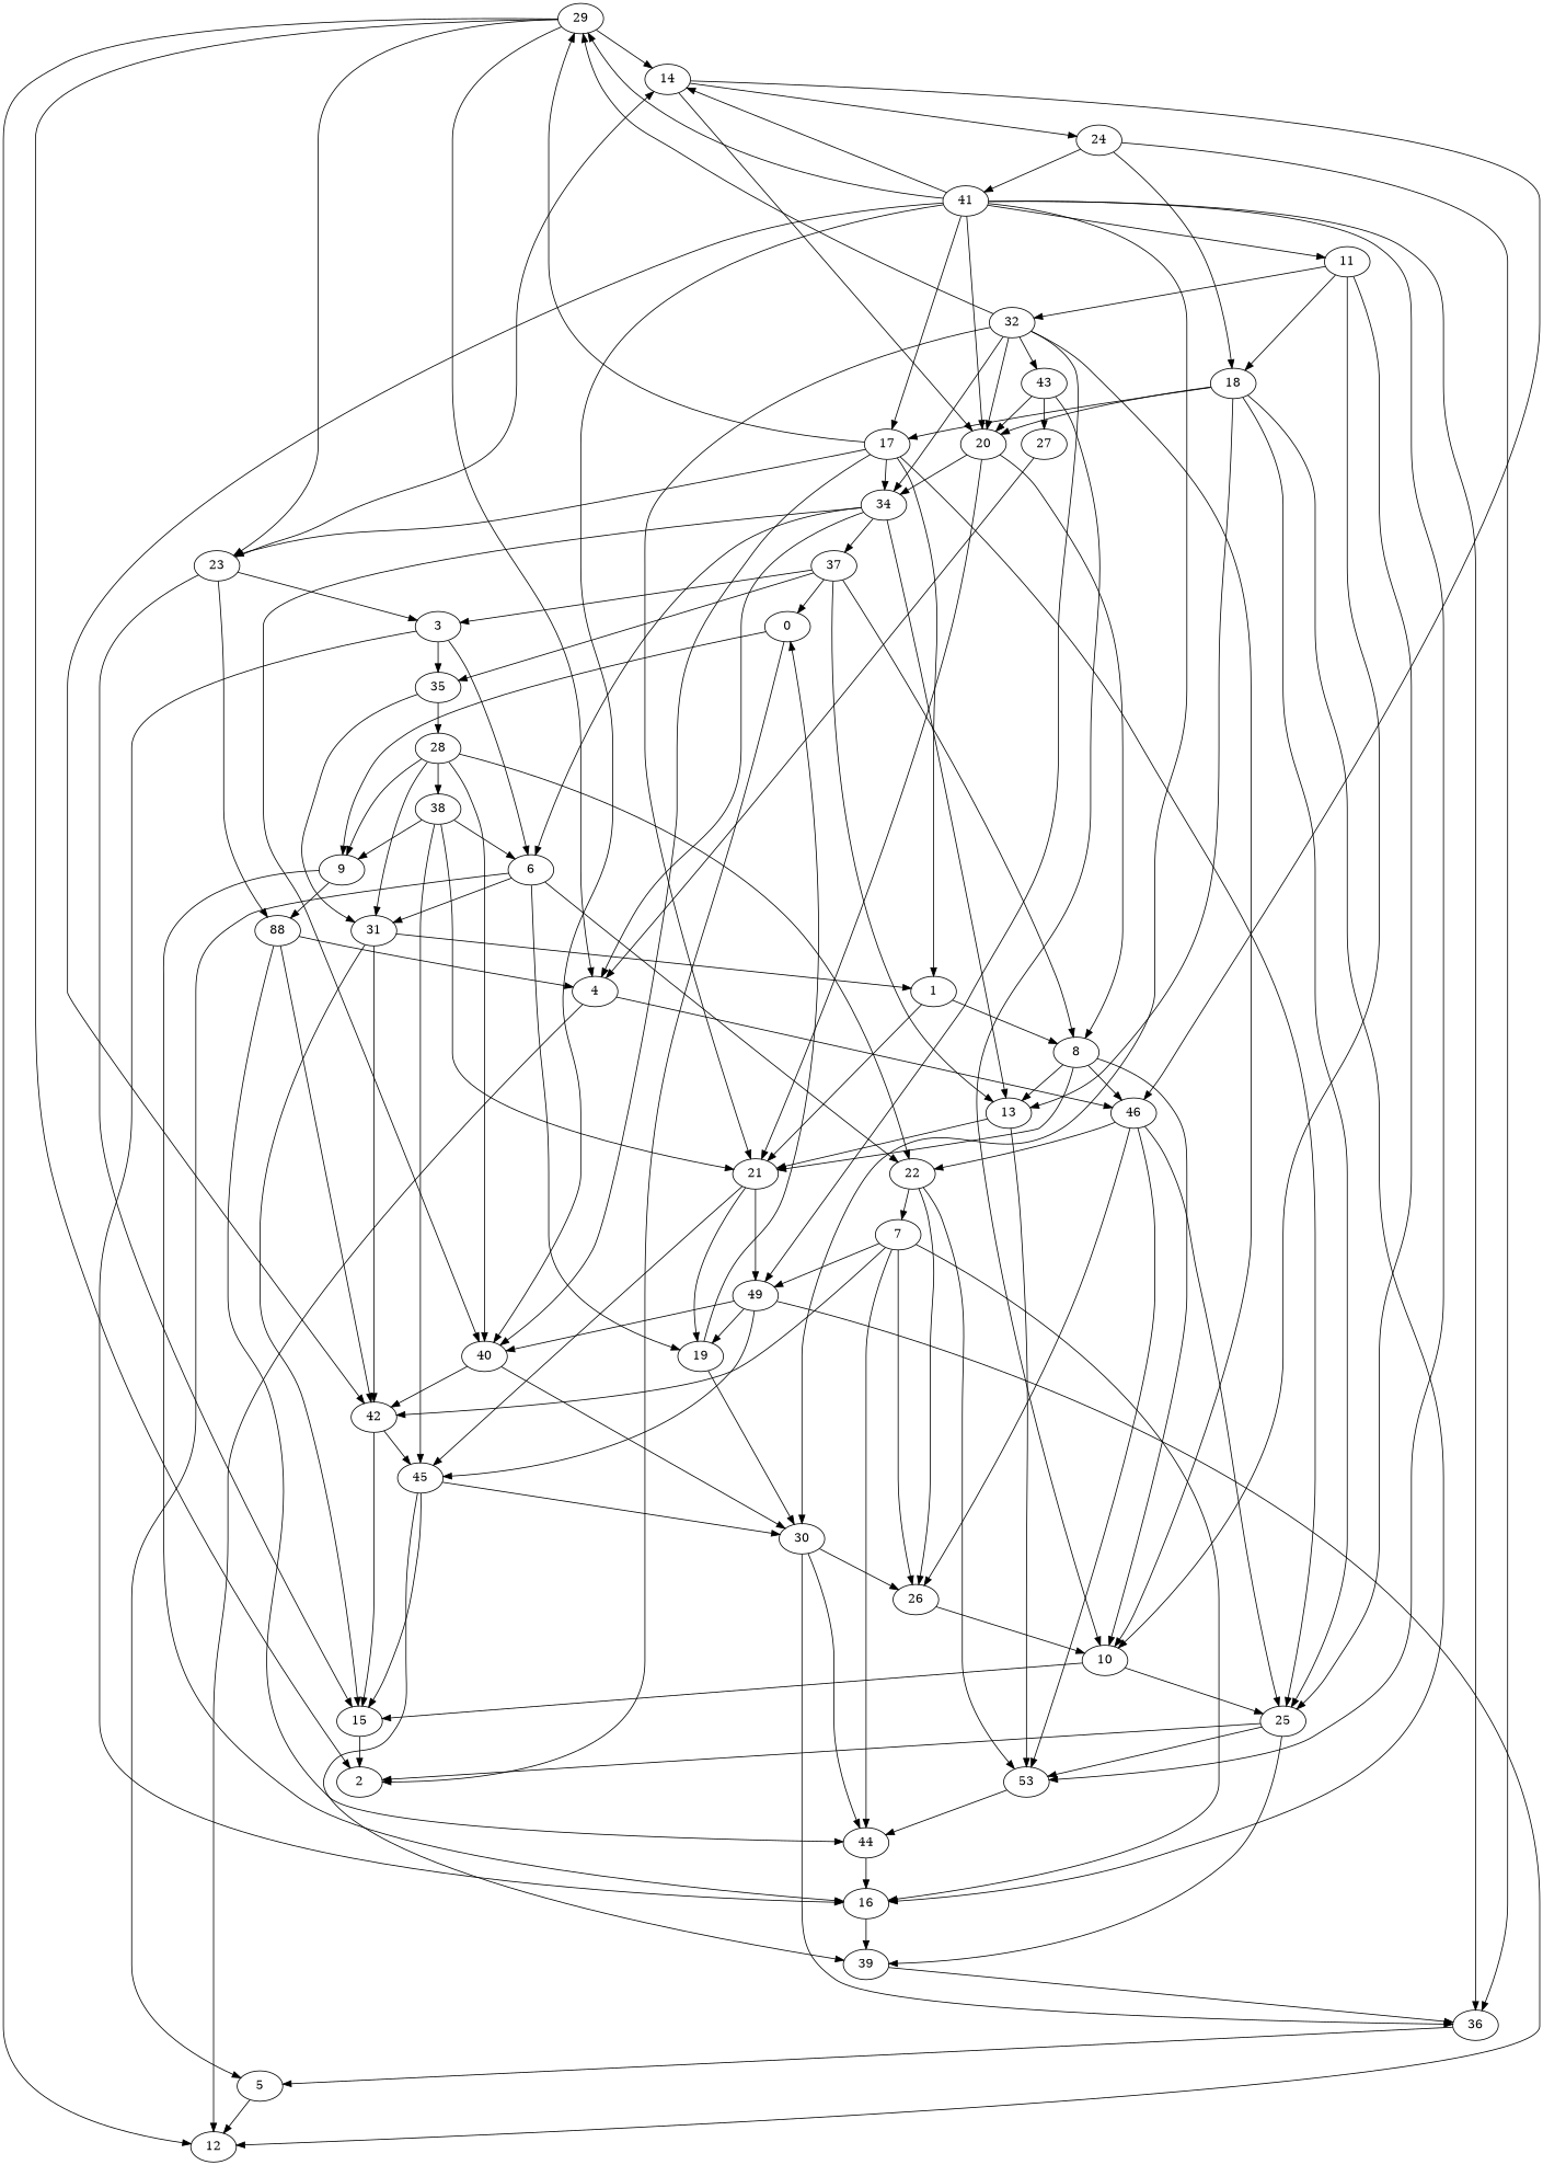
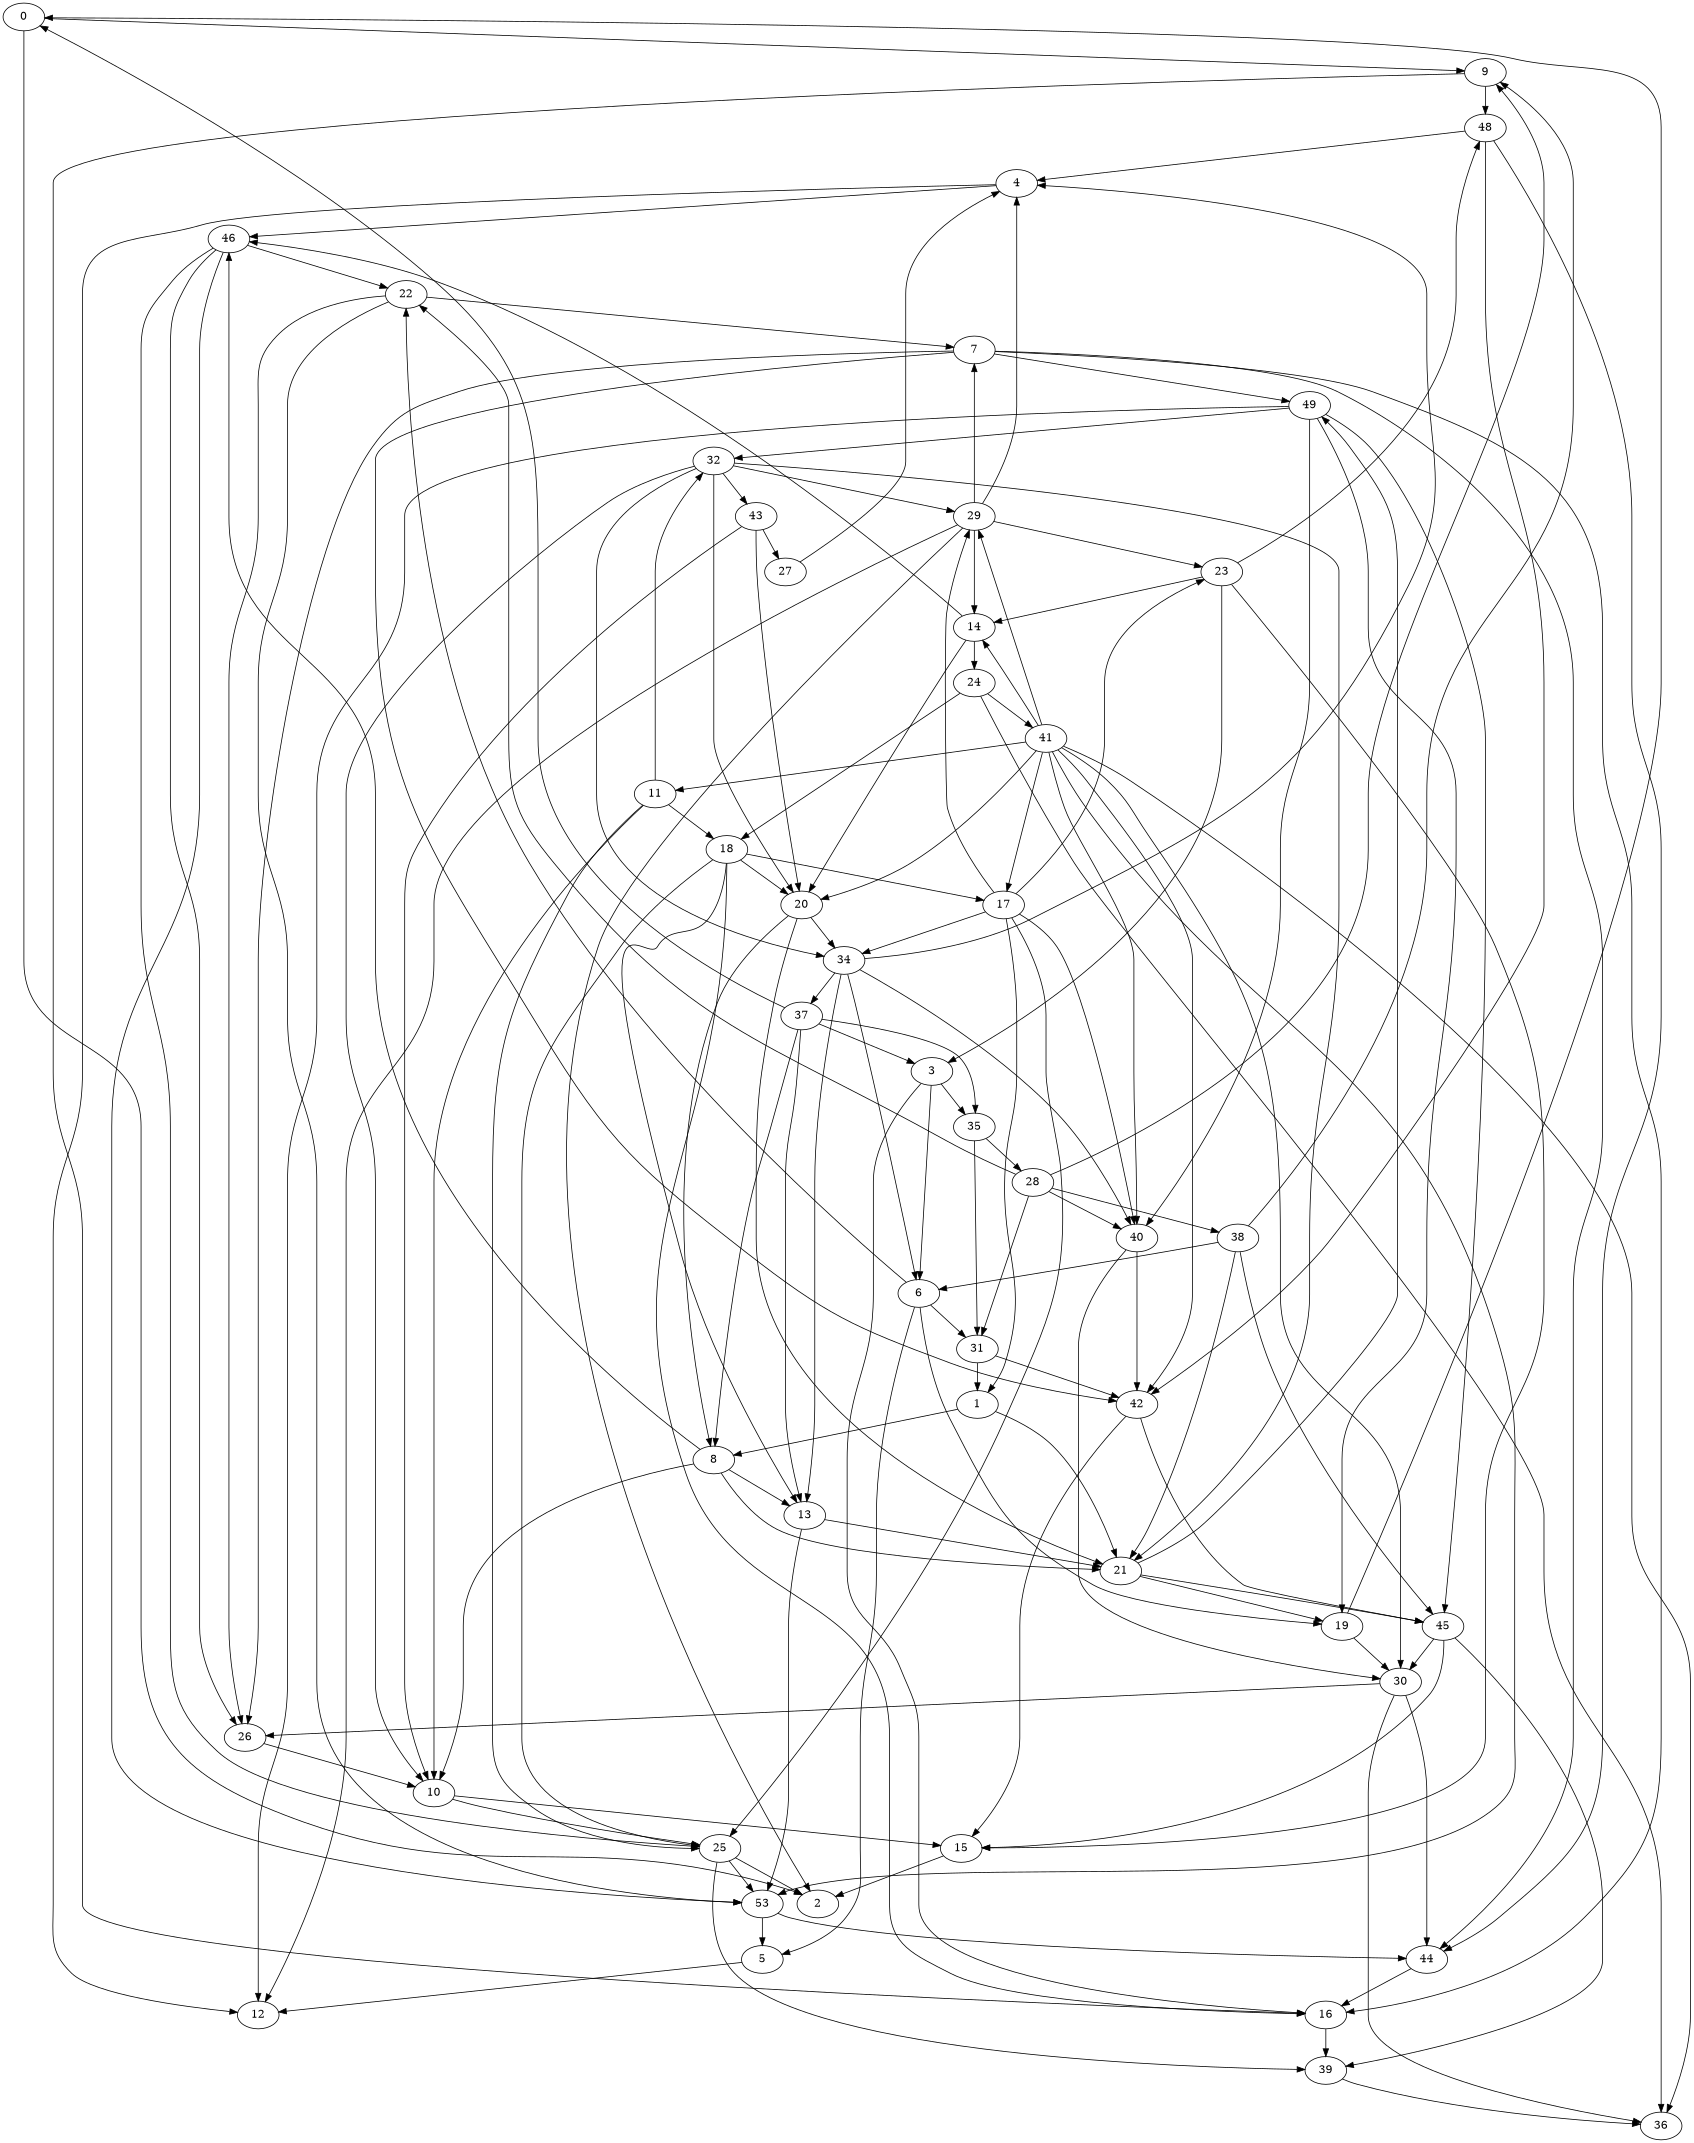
  strict digraph {
    edge [weight=6]
    0
    2
    9
    16
-   48 [label=88]
+   48
    1
    8
    21
    46
    10
    13
    19
    49
    45
    3
    6
    35
    5
    22
    31
    39
    28
    4
    12
    26
    25
    n27 [label=53]
    30
    7
    42
    15
    44
    40
    11
    32
    18
    20
    29
    34
    43
    14
    24
    36
    17
    23
    37
    41
    27
    38
    0 -> 2 [weight=5]
    0 -> 9 [weight=3]
    9 -> 16
    9 -> 48 [weight=8]
    16 -> 39 [weight=8]
    48 -> 4 [weight=10]
    48 -> 42 [weight=1]
    48 -> 44 [weight=9]
    1 -> 8 [weight=9]
    1 -> 21 [weight=3]
    8 -> 21 [weight=4]
    8 -> 46 [weight=1]
    8 -> 10 [weight=1]
    8 -> 13 [weight=2]
    21 -> 19 [weight=1]
    21 -> 49 [weight=5]
    21 -> 45 [weight=2]
    46 -> 22 [weight=3]
    46 -> 26 [weight=5]
    46 -> 25 [weight=2]
    46 -> n27 [weight=2]
    10 -> 25 [weight=7]
    10 -> 15 [weight=9]
    13 -> 21 [weight=8]
    13 -> n27 [weight=5]
    19 -> 0 [weight=2]
    19 -> 30
    49 -> 19 [weight=8]
    49 -> 45 [weight=4]
    49 -> 12
    49 -> 40 [weight=4]
    45 -> 39 [weight=7]
    45 -> 30 [weight=8]
    45 -> 15 [weight=2]
    3 -> 16
    3 -> 6 [weight=2]
    3 -> 35 [weight=7]
    6 -> 19 [weight=3]
    6 -> 5 [weight=7]
    6 -> 22
    6 -> 31 [weight=9]
    35 -> 31
    35 -> 28 [weight=10]
    5 -> 12 [weight=5]
    22 -> 26 [weight=3]
    22 -> n27 [weight=2]
    22 -> 7 [weight=8]
    31 -> 1 [weight=10]
    31 -> 42 [weight=2]
-   31 -> 15 [weight=10]
    39 -> 36 [weight=7]
    28 -> 9 [weight=10]
    28 -> 22
    28 -> 31 [weight=2]
    28 -> 40 [weight=3]
    28 -> 38 [weight=2]
    4 -> 46 [weight=3]
    4 -> 12 [weight=8]
    26 -> 10 [weight=10]
    25 -> 2 [weight=2]
    25 -> 39
    25 -> n27 [weight=8]
    n27 -> 44 [weight=8]
    30 -> 26 [weight=5]
    30 -> 44 [weight=10]
    30 -> 36 [weight=5]
    7 -> 16 [weight=7]
    7 -> 49
    7 -> 26 [weight=10]
    7 -> 42 [weight=3]
    7 -> 44 [weight=9]
    42 -> 45 [weight=8]
    42 -> 15 [weight=3]
    15 -> 2 [weight=7]
    44 -> 16
    40 -> 30 [weight=5]
    40 -> 42 [weight=10]
    11 -> 10 [weight=4]
    11 -> 25 [weight=8]
    11 -> 32 [weight=9]
    11 -> 18 [weight=1]
    32 -> 21 [weight=3]
    32 -> 10 [weight=4]
-   32 -> 49
+   49 -> 32
    32 -> 20 [weight=7]
    32 -> 29 [weight=7]
    32 -> 34 [weight=10]
    32 -> 43 [weight=5]
    18 -> 16 [weight=3]
    18 -> 13 [weight=2]
    18 -> 25 [weight=2]
    18 -> 20 [weight=8]
    18 -> 17 [weight=1]
    20 -> 8
    20 -> 21 [weight=7]
    20 -> 34 [weight=10]
    29 -> 2 [weight=2]
    29 -> 4 [weight=4]
    29 -> 12 [weight=4]
+   29 -> 7 [weight=2]
    29 -> 14 [weight=10]
    29 -> 23 [weight=3]
    34 -> 13 [weight=7]
    34 -> 6 [weight=3]
    34 -> 4
    34 -> 40 [weight=8]
    34 -> 37 [weight=7]
    43 -> 10 [weight=1]
    43 -> 20 [weight=4]
    43 -> 27 [weight=9]
    14 -> 46 [weight=3]
    14 -> 20 [weight=5]
    14 -> 24 [weight=4]
    24 -> 18 [weight=5]
    24 -> 36 [weight=8]
    24 -> 41 [weight=9]
-   36 -> 5 [weight=4]
+   n27 -> 5 [weight=4]
    17 -> 1 [weight=9]
    17 -> 25 [weight=9]
    17 -> 40 [weight=3]
    17 -> 29 [weight=8]
    17 -> 34 [weight=4]
    17 -> 23 [weight=3]
    23 -> 48
    23 -> 3 [weight=1]
    23 -> 15 [weight=7]
    23 -> 14 [weight=7]
    37 -> 0 [weight=3]
    37 -> 8
    37 -> 13 [weight=5]
    37 -> 3
    37 -> 35 [weight=8]
    41 -> n27 [weight=1]
    41 -> 30 [weight=9]
    41 -> 42 [weight=7]
    41 -> 40
    41 -> 11 [weight=1]
    41 -> 20 [weight=10]
    41 -> 29 [weight=7]
    41 -> 14 [weight=5]
    41 -> 36 [weight=10]
    41 -> 17 [weight=3]
    27 -> 4 [weight=2]
    38 -> 9
    38 -> 21
    38 -> 45 [weight=9]
    38 -> 6 [weight=4]
  }
